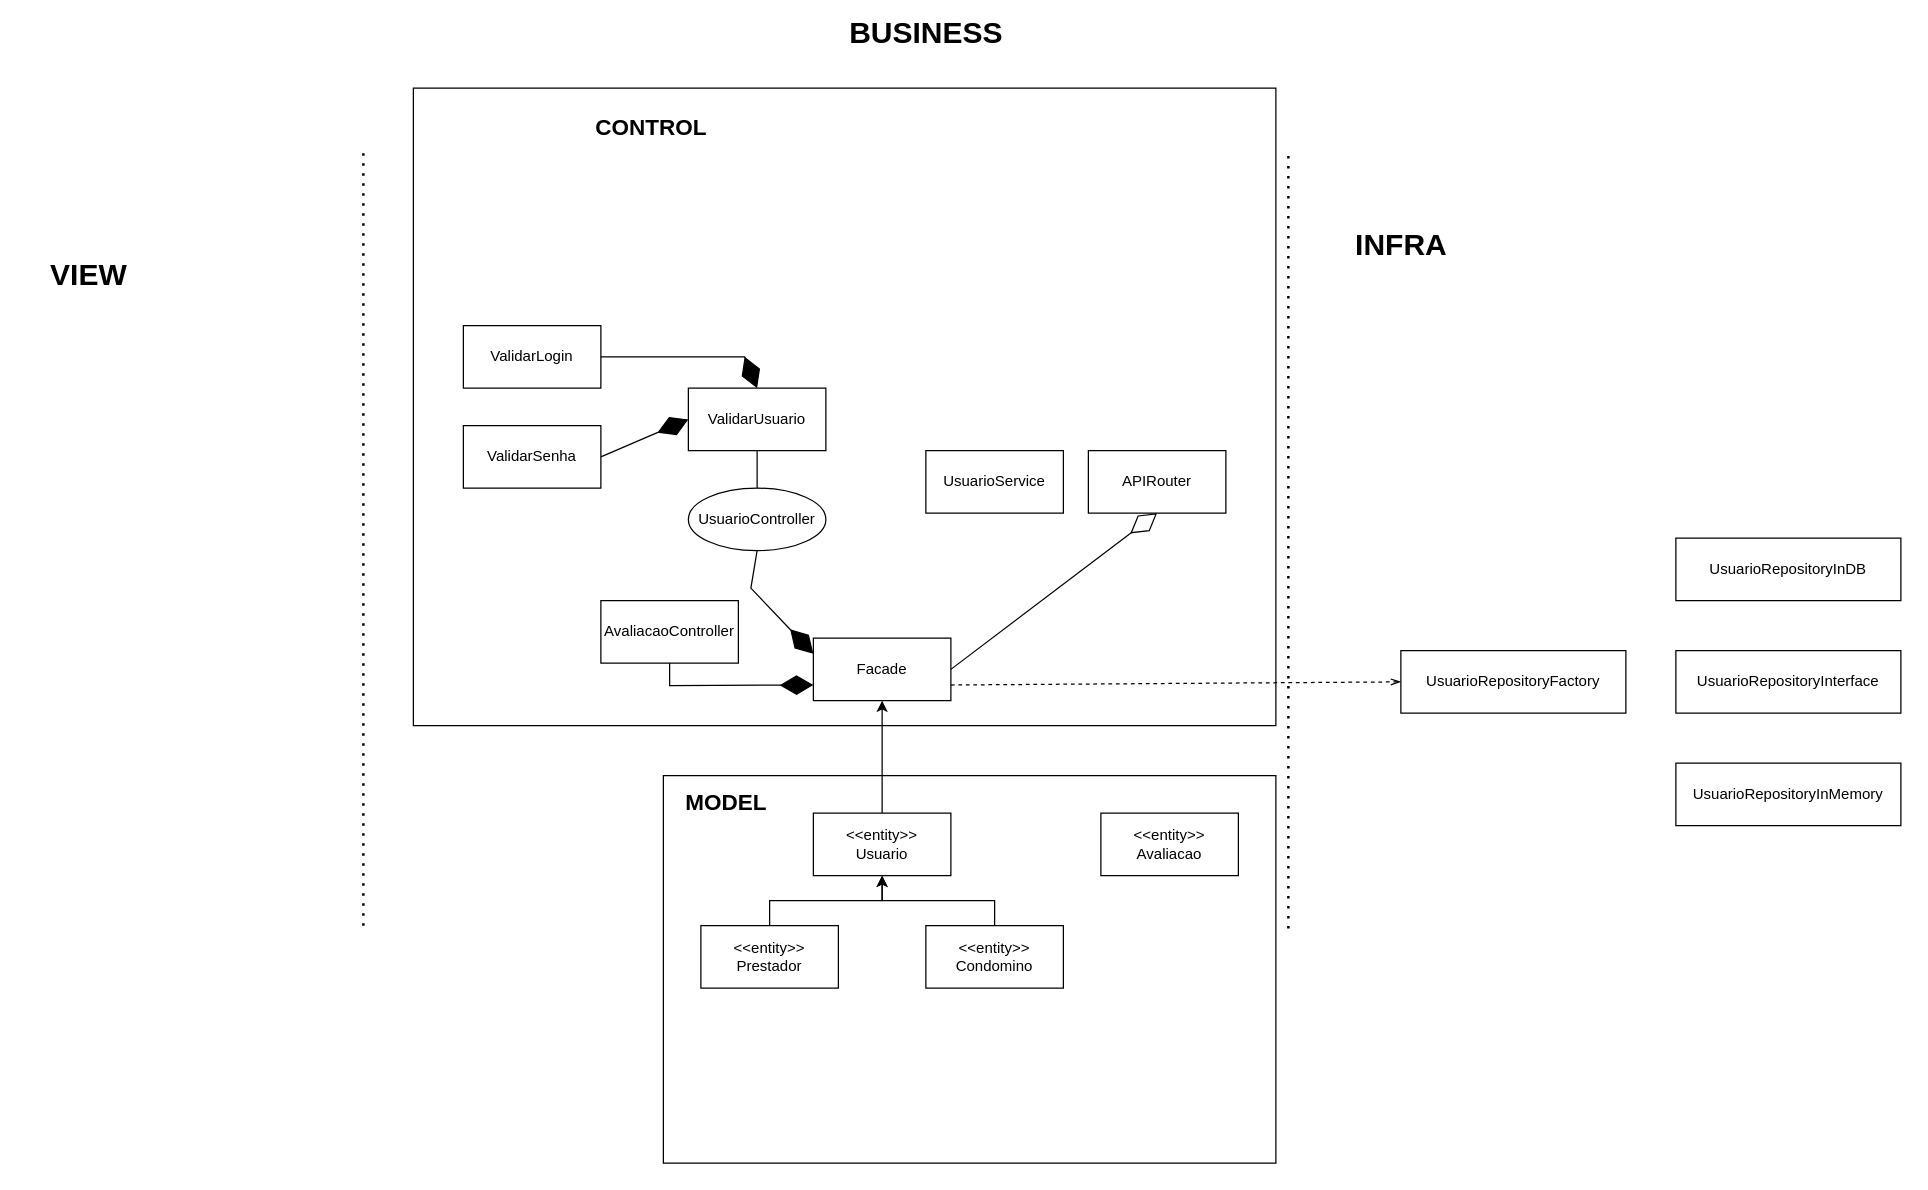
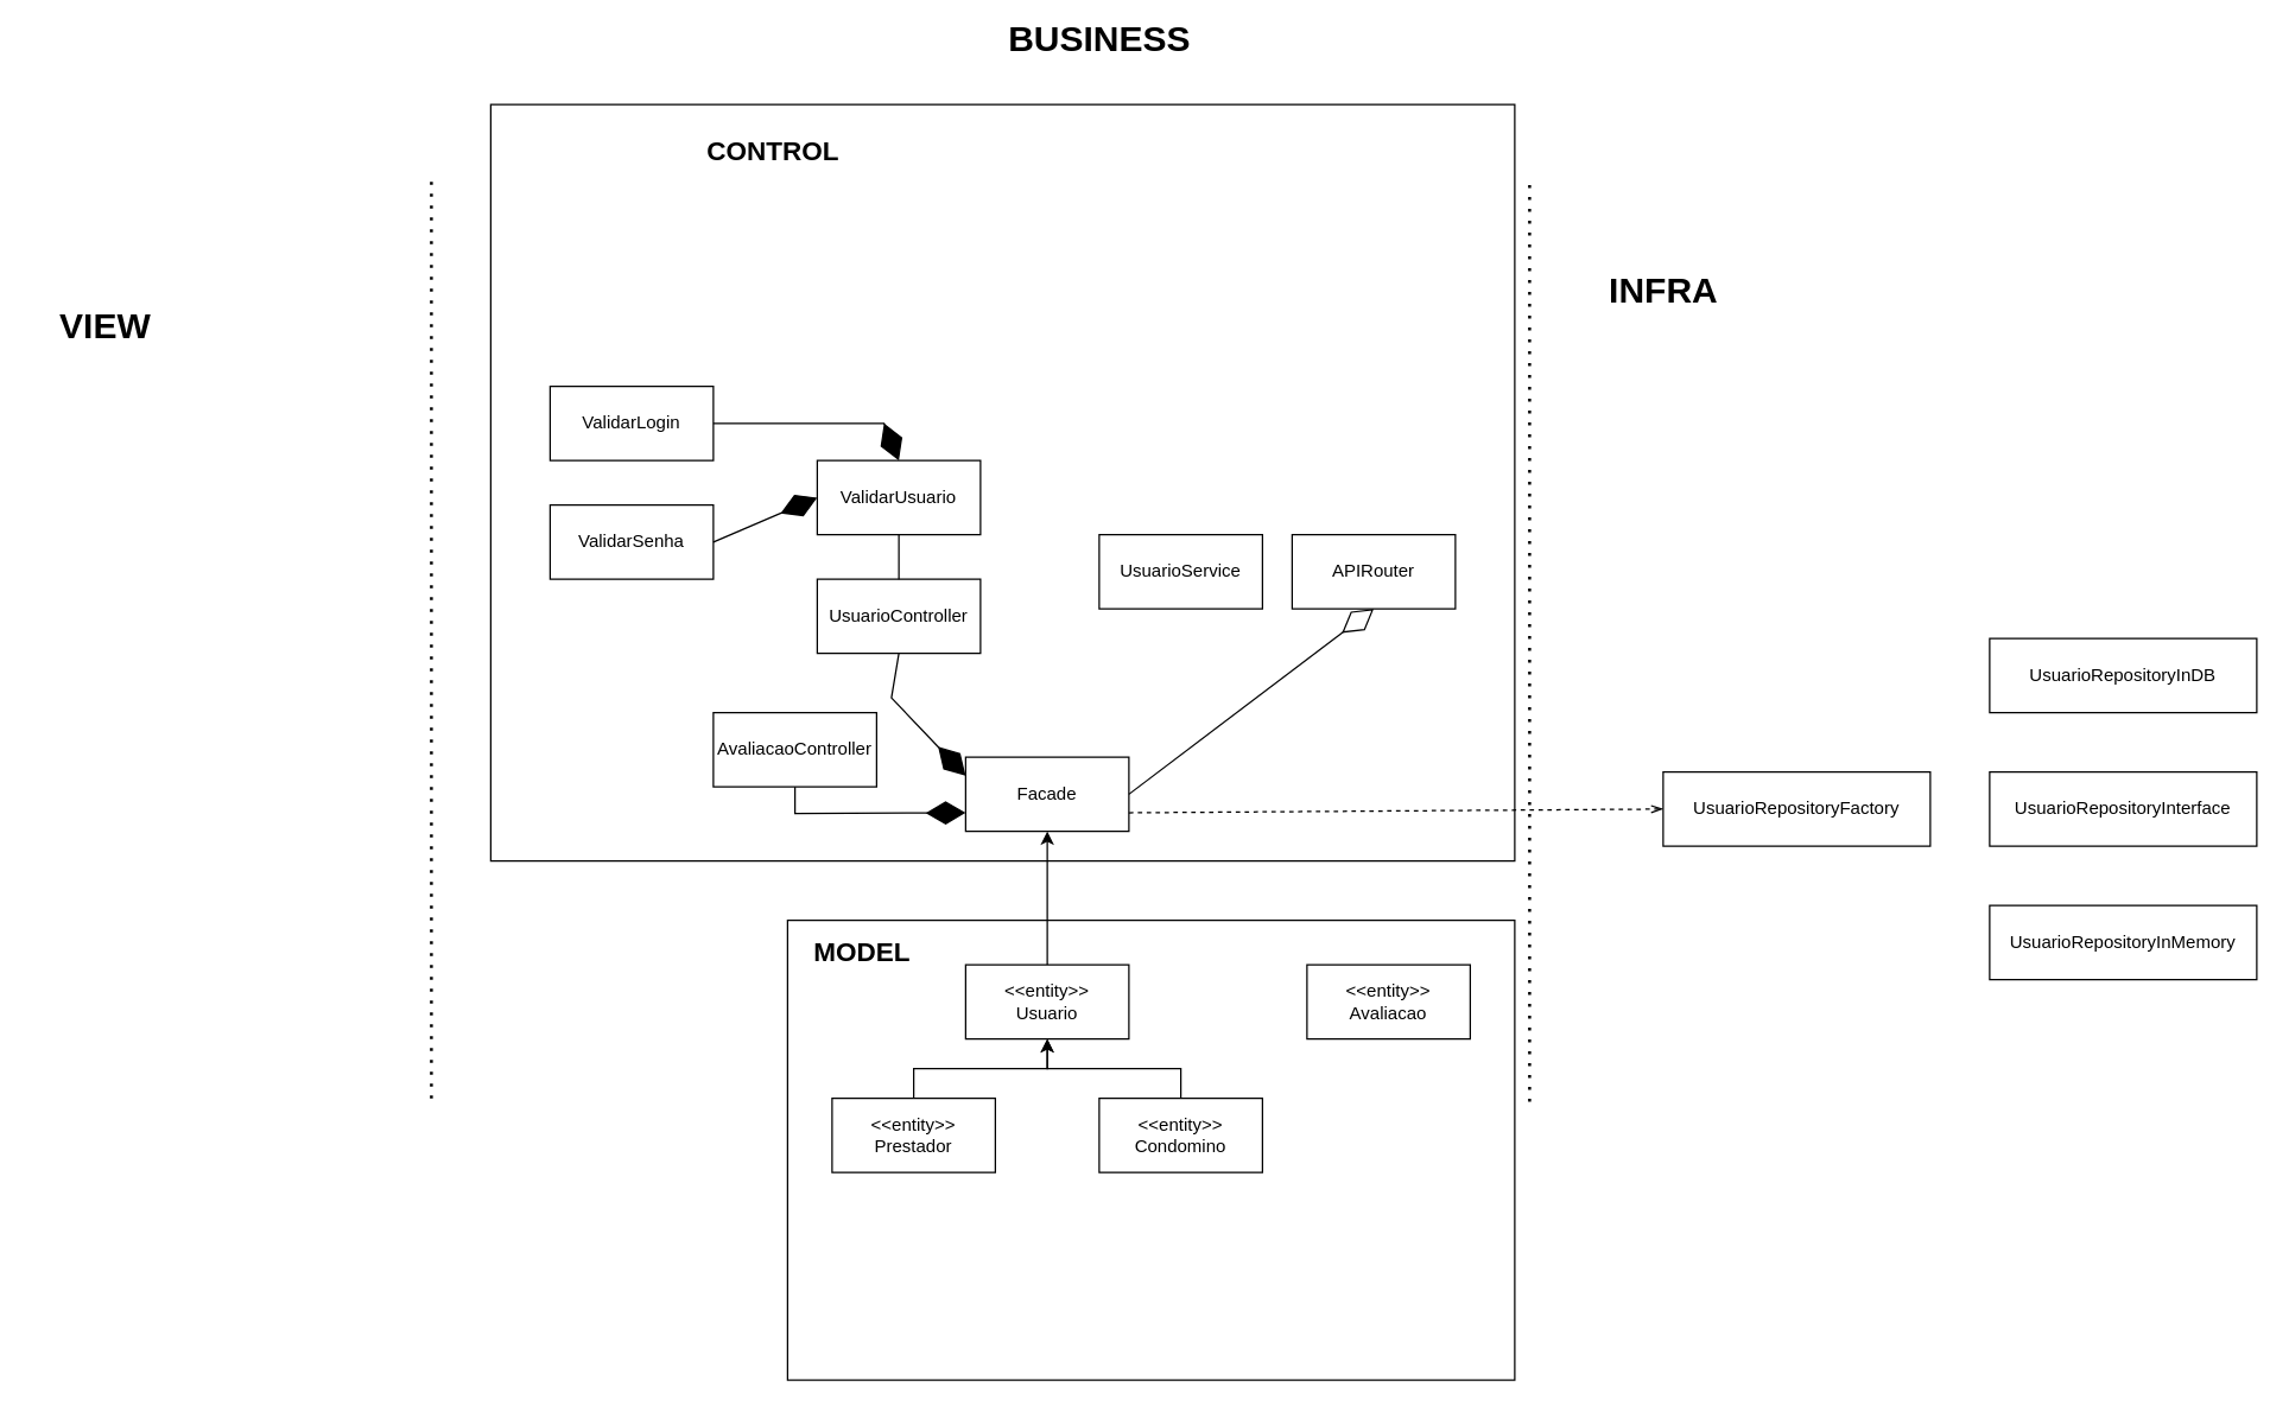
  <mxCell id="0" />
  <mxCell id="1" parent="0" />
  <mxCell id="2" value="" style="endArrow=none;dashed=1;html=1;dashPattern=1 3;strokeWidth=2;rounded=0;" edge="1" parent="1"><mxGeometry width="50" height="50" relative="1" as="geometry"><mxPoint x="290" y="740" as="sourcePoint" /><mxPoint x="290" y="117.778" as="targetPoint" /></mxGeometry></mxCell>
  <mxCell id="3" value="" style="endArrow=none;dashed=1;html=1;dashPattern=1 3;strokeWidth=2;rounded=0;" edge="1" parent="1"><mxGeometry width="50" height="50" relative="1" as="geometry"><mxPoint x="1030" y="742.22" as="sourcePoint" /><mxPoint x="1030" y="119.998" as="targetPoint" /></mxGeometry></mxCell>
  <mxCell id="4" value="VIEW" style="text;strokeColor=none;fillColor=none;html=1;fontSize=24;fontStyle=1;verticalAlign=middle;align=center;" vertex="1" parent="1"><mxGeometry x="20" y="200" width="100" height="40" as="geometry" /></mxCell>
  <mxCell id="5" value="BUSINESS&lt;div&gt;&lt;br&gt;&lt;/div&gt;" style="text;strokeColor=none;fillColor=none;html=1;fontSize=24;fontStyle=1;verticalAlign=middle;align=center;" vertex="1" parent="1"><mxGeometry x="690" y="20" width="100" height="40" as="geometry" /></mxCell>
  <mxCell id="6" value="INFRA&lt;div&gt;&lt;br&gt;&lt;/div&gt;" style="text;strokeColor=none;fillColor=none;html=1;fontSize=24;fontStyle=1;verticalAlign=middle;align=center;" vertex="1" parent="1"><mxGeometry x="1070" y="190" width="100" height="40" as="geometry" /></mxCell>
  <mxCell id="7" value="" style="rounded=0;whiteSpace=wrap;html=1;" vertex="1" parent="1"><mxGeometry x="330" y="70" width="690" height="510" as="geometry" /></mxCell>
  <mxCell id="8" value="" style="rounded=0;whiteSpace=wrap;html=1;" vertex="1" parent="1"><mxGeometry x="530" y="620" width="490" height="310" as="geometry" /></mxCell>
  <mxCell id="9" value="&lt;font style=&quot;font-size: 18px;&quot;&gt;CONTROL&lt;/font&gt;" style="text;strokeColor=none;fillColor=none;html=1;fontSize=24;fontStyle=1;verticalAlign=middle;align=center;" vertex="1" parent="1"><mxGeometry x="470" y="80" width="100" height="40" as="geometry" /></mxCell>
  <mxCell id="10" value="&lt;font style=&quot;font-size: 18px;&quot;&gt;MODEL&lt;/font&gt;" style="text;strokeColor=none;fillColor=none;html=1;fontSize=24;fontStyle=1;verticalAlign=middle;align=center;" vertex="1" parent="1"><mxGeometry x="530" y="620" width="100" height="40" as="geometry" /></mxCell>
- <mxCell id="11" value="UsuarioController" style="ellipse;html=1;whiteSpace=wrap;" vertex="1" parent="1"><mxGeometry x="550" y="390" width="110" height="50" as="geometry" /></mxCell>
+ <mxCell id="11" value="UsuarioController" style="html=1;whiteSpace=wrap;" vertex="1" parent="1"><mxGeometry x="550" y="390" width="110" height="50" as="geometry" /></mxCell>
  <mxCell id="12" value="ValidarSenha" style="html=1;whiteSpace=wrap;" vertex="1" parent="1"><mxGeometry x="370" y="340" width="110" height="50" as="geometry" /></mxCell>
  <mxCell id="13" value="ValidarLogin" style="html=1;whiteSpace=wrap;" vertex="1" parent="1"><mxGeometry x="370" y="260" width="110" height="50" as="geometry" /></mxCell>
  <mxCell id="14" value="ValidarUsuario" style="html=1;whiteSpace=wrap;" vertex="1" parent="1"><mxGeometry x="550" y="310" width="110" height="50" as="geometry" /></mxCell>
  <mxCell id="15" value="" style="endArrow=diamondThin;endFill=1;endSize=24;html=1;rounded=0;exitX=1;exitY=0.5;exitDx=0;exitDy=0;entryX=0.5;entryY=0;entryDx=0;entryDy=0;" edge="1" parent="1" source="13" target="14"><mxGeometry width="160" relative="1" as="geometry"><mxPoint x="670" y="460" as="sourcePoint" /><mxPoint x="830" y="460" as="targetPoint" /><Array as="points"><mxPoint x="595" y="285" /></Array></mxGeometry></mxCell>
  <mxCell id="16" value="" style="endArrow=diamondThin;endFill=1;endSize=24;html=1;rounded=0;exitX=1;exitY=0.5;exitDx=0;exitDy=0;entryX=0;entryY=0.5;entryDx=0;entryDy=0;" edge="1" parent="1" source="12" target="14"><mxGeometry width="160" relative="1" as="geometry"><mxPoint x="860" y="330" as="sourcePoint" /><mxPoint x="970" y="390" as="targetPoint" /><Array as="points" /></mxGeometry></mxCell>
  <mxCell id="17" value="" style="endArrow=none;html=1;rounded=0;entryX=0.5;entryY=1;entryDx=0;entryDy=0;exitX=0.5;exitY=0;exitDx=0;exitDy=0;" edge="1" parent="1" source="11" target="14"><mxGeometry width="50" height="50" relative="1" as="geometry"><mxPoint x="730" y="490" as="sourcePoint" /><mxPoint x="780" y="440" as="targetPoint" /></mxGeometry></mxCell>
  <mxCell id="18" value="AvaliacaoController" style="html=1;whiteSpace=wrap;" vertex="1" parent="1"><mxGeometry x="480" y="480" width="110" height="50" as="geometry" /></mxCell>
  <mxCell id="19" value="Facade" style="html=1;whiteSpace=wrap;" vertex="1" parent="1"><mxGeometry x="650" y="510" width="110" height="50" as="geometry" /></mxCell>
  <mxCell id="20" style="edgeStyle=orthogonalEdgeStyle;rounded=0;orthogonalLoop=1;jettySize=auto;html=1;entryX=0.5;entryY=1;entryDx=0;entryDy=0;" edge="1" parent="1" source="21" target="19"><mxGeometry relative="1" as="geometry" /></mxCell>
  <mxCell id="21" value="&lt;div&gt;&amp;lt;&amp;lt;entity&amp;gt;&amp;gt;&lt;/div&gt;Usuario" style="html=1;whiteSpace=wrap;" vertex="1" parent="1"><mxGeometry x="650" y="650" width="110" height="50" as="geometry" /></mxCell>
  <mxCell id="22" style="edgeStyle=orthogonalEdgeStyle;rounded=0;orthogonalLoop=1;jettySize=auto;html=1;" edge="1" parent="1" source="23" target="21"><mxGeometry relative="1" as="geometry" /></mxCell>
  <mxCell id="23" value="&lt;div&gt;&amp;lt;&amp;lt;entity&amp;gt;&amp;gt;&lt;/div&gt;&lt;div&gt;Condomino&lt;span style=&quot;color: rgba(0, 0, 0, 0); font-family: monospace; font-size: 0px; text-align: start; text-wrap: nowrap; background-color: initial;&quot;&gt;%3CmxGraphModel%3E%3Croot%3E%3CmxCell%20id%3D%220%22%2F%3E%3CmxCell%20id%3D%221%22%20parent%3D%220%22%2F%3E%3CmxCell%20id%3D%222%22%20value%3D%22%26lt%3Bdiv%26gt%3B%26amp%3Blt%3B%26amp%3Blt%3Bentity%26amp%3Bgt%3B%26amp%3Bgt%3B%26lt%3B%2Fdiv%26gt%3BUsuario%22%20style%3D%22html%3D1%3BwhiteSpace%3Dwrap%3B%22%20vertex%3D%221%22%20parent%3D%221%22%3E%3CmxGeometry%20x%3D%22360%22%20y%3D%22530%22%20width%3D%22110%22%20height%3D%2250%22%20as%3D%22geometry%22%2F%3E%3C%2FmxCell%3E%3C%2Froot%3E%3C%2FmxGraphModel%3E&lt;/span&gt;&lt;/div&gt;" style="html=1;whiteSpace=wrap;" vertex="1" parent="1"><mxGeometry x="740" y="740" width="110" height="50" as="geometry" /></mxCell>
  <mxCell id="24" style="edgeStyle=orthogonalEdgeStyle;rounded=0;orthogonalLoop=1;jettySize=auto;html=1;" edge="1" parent="1" source="25" target="21"><mxGeometry relative="1" as="geometry" /></mxCell>
  <mxCell id="25" value="&lt;div&gt;&amp;lt;&amp;lt;entity&amp;gt;&amp;gt;&lt;/div&gt;&lt;div style=&quot;text-align: center;&quot;&gt;&lt;span style=&quot;text-align: start; background-color: initial;&quot;&gt;Prestador&lt;/span&gt;&lt;span style=&quot;background-color: initial; color: rgba(0, 0, 0, 0); font-family: monospace; font-size: 0px; text-align: start; text-wrap: nowrap;&quot;&gt;%3CmxGraphModel%3E%3Croot%3E%3CmxCell%20id%3D%220%22%2F%3E%3CmxCell%20id%3D%221%22%20parent%3D%220%22%2F%3E%3CmxCell%20id%3D%222%22%20value%3D%22%26lt%3Bdiv%26gt%3B%26amp%3Blt%3B%26amp%3Blt%3Bentity%26amp%3Bgt%3B%26amp%3Bgt%3B%26lt%3B%2Fdiv%26gt%3BUsuario%22%20style%3D%22html%3D1%3BwhiteSpace%3Dwrap%3B%22%20vertex%3D%221%22%20parent%3D%221%22%3E%3CmxGeometry%20x%3D%22360%22%20y%3D%22530%22%20width%3D%22110%22%20height%3D%2250%22%20as%3D%22geometry%22%2F%3E%3C%2FmxCell%3E%3C%2Froot%3E%3C%2FmxGraphModel&lt;/span&gt;&lt;/div&gt;" style="html=1;whiteSpace=wrap;" vertex="1" parent="1"><mxGeometry x="560" y="740" width="110" height="50" as="geometry" /></mxCell>
  <mxCell id="26" value="&lt;div&gt;&amp;lt;&amp;lt;entity&amp;gt;&amp;gt;&lt;/div&gt;&lt;div style=&quot;text-align: center;&quot;&gt;&lt;span style=&quot;text-align: start; background-color: initial;&quot;&gt;Avaliacao&lt;/span&gt;&lt;span style=&quot;color: rgba(0, 0, 0, 0); font-family: monospace; font-size: 0px; text-align: start; text-wrap: nowrap; background-color: initial;&quot;&gt;%3CmxGraphModel%3E%3Croot%3E%3CmxCell%20id%3D%220%22%2F%3E%3CmxCell%20id%3D%221%22%20parent%3D%220%22%2F%3E%3CmxCell%20id%3D%222%22%20value%3D%22%26lt%3Bdiv%26gt%3B%26amp%3Blt%3B%26amp%3Blt%3Bentity%26amp%3Bgt%3B%26amp%3Bgt%3B%26lt%3B%2Fdiv%26gt%3BUsuario%22%20style%3D%22html%3D1%3BwhiteSpace%3Dwrap%3B%22%20vertex%3D%221%22%20parent%3D%221%22%3E%3CmxGeometry%20x%3D%22360%22%20y%3D%22530%22%20width%3D%22110%22%20height%3D%2250%22%20as%3D%22geometry%22%2F%3E%3C%2FmxCell%3E%3C%2Froot%3E%3C%2FmxGraphModel%3E&lt;/span&gt;&lt;/div&gt;" style="html=1;whiteSpace=wrap;" vertex="1" parent="1"><mxGeometry x="880" y="650" width="110" height="50" as="geometry" /></mxCell>
  <mxCell id="27" value="" style="endArrow=diamondThin;endFill=1;endSize=24;html=1;rounded=0;exitX=0.5;exitY=1;exitDx=0;exitDy=0;entryX=0;entryY=0.75;entryDx=0;entryDy=0;" edge="1" parent="1" source="18" target="19"><mxGeometry width="160" relative="1" as="geometry"><mxPoint x="825" y="340" as="sourcePoint" /><mxPoint x="650" y="550" as="targetPoint" /><Array as="points"><mxPoint x="535" y="548" /></Array></mxGeometry></mxCell>
  <mxCell id="28" value="" style="endArrow=diamondThin;endFill=1;endSize=24;html=1;rounded=0;exitX=0.5;exitY=1;exitDx=0;exitDy=0;entryX=0;entryY=0.25;entryDx=0;entryDy=0;" edge="1" parent="1" source="11" target="19"><mxGeometry width="160" relative="1" as="geometry"><mxPoint x="605" y="340" as="sourcePoint" /><mxPoint x="660" y="385" as="targetPoint" /><Array as="points"><mxPoint x="600" y="470" /></Array></mxGeometry></mxCell>
  <mxCell id="29" value="UsuarioService" style="html=1;whiteSpace=wrap;" vertex="1" parent="1"><mxGeometry x="740" y="360" width="110" height="50" as="geometry" /></mxCell>
  <mxCell id="30" value="APIRouter" style="html=1;whiteSpace=wrap;" vertex="1" parent="1"><mxGeometry x="870" y="360" width="110" height="50" as="geometry" /></mxCell>
  <mxCell id="31" style="rounded=0;orthogonalLoop=1;jettySize=auto;html=1;dashed=1;endArrow=openThin;endFill=0;exitX=1;exitY=0.75;exitDx=0;exitDy=0;entryX=0;entryY=0.5;entryDx=0;entryDy=0;" edge="1" parent="1" source="19" target="32"><mxGeometry relative="1" as="geometry"><mxPoint x="715" y="520" as="sourcePoint" /><mxPoint x="715" y="300" as="targetPoint" /></mxGeometry></mxCell>
  <mxCell id="32" value="UsuarioRepositoryFactory" style="html=1;whiteSpace=wrap;" vertex="1" parent="1"><mxGeometry x="1120" y="520" width="180" height="50" as="geometry" /></mxCell>
  <mxCell id="33" value="" style="endArrow=diamondThin;endFill=0;endSize=24;html=1;rounded=0;entryX=0.5;entryY=1;entryDx=0;entryDy=0;exitX=1;exitY=0.5;exitDx=0;exitDy=0;" edge="1" parent="1" source="19" target="30"><mxGeometry width="160" relative="1" as="geometry"><mxPoint x="750" y="420" as="sourcePoint" /><mxPoint x="910" y="420" as="targetPoint" /></mxGeometry></mxCell>
  <mxCell id="34" value="UsuarioRepositoryInterface" style="html=1;whiteSpace=wrap;" vertex="1" parent="1"><mxGeometry x="1340" y="520" width="180" height="50" as="geometry" /></mxCell>
  <mxCell id="35" value="UsuarioRepositoryInMemory&lt;span style=&quot;color: rgba(0, 0, 0, 0); font-family: monospace; font-size: 0px; text-align: start; text-wrap: nowrap;&quot;&gt;%3CmxGraphModel%3E%3Croot%3E%3CmxCell%20id%3D%220%22%2F%3E%3CmxCell%20id%3D%221%22%20parent%3D%220%22%2F%3E%3CmxCell%20id%3D%222%22%20value%3D%22UsuarioRepositoryInterface%22%20style%3D%22html%3D1%3BwhiteSpace%3Dwrap%3B%22%20vertex%3D%221%22%20parent%3D%221%22%3E%3CmxGeometry%20x%3D%22990%22%20y%3D%22310%22%20width%3D%22180%22%20height%3D%2250%22%20as%3D%22geometry%22%2F%3E%3C%2FmxCell%3E%3C%2Froot%3E%3C%2FmxGraphModel%3E&lt;/span&gt;" style="html=1;whiteSpace=wrap;" vertex="1" parent="1"><mxGeometry x="1340" y="610" width="180" height="50" as="geometry" /></mxCell>
  <mxCell id="36" value="UsuarioRepositoryInDB" style="html=1;whiteSpace=wrap;" vertex="1" parent="1"><mxGeometry x="1340" y="430" width="180" height="50" as="geometry" /></mxCell>
